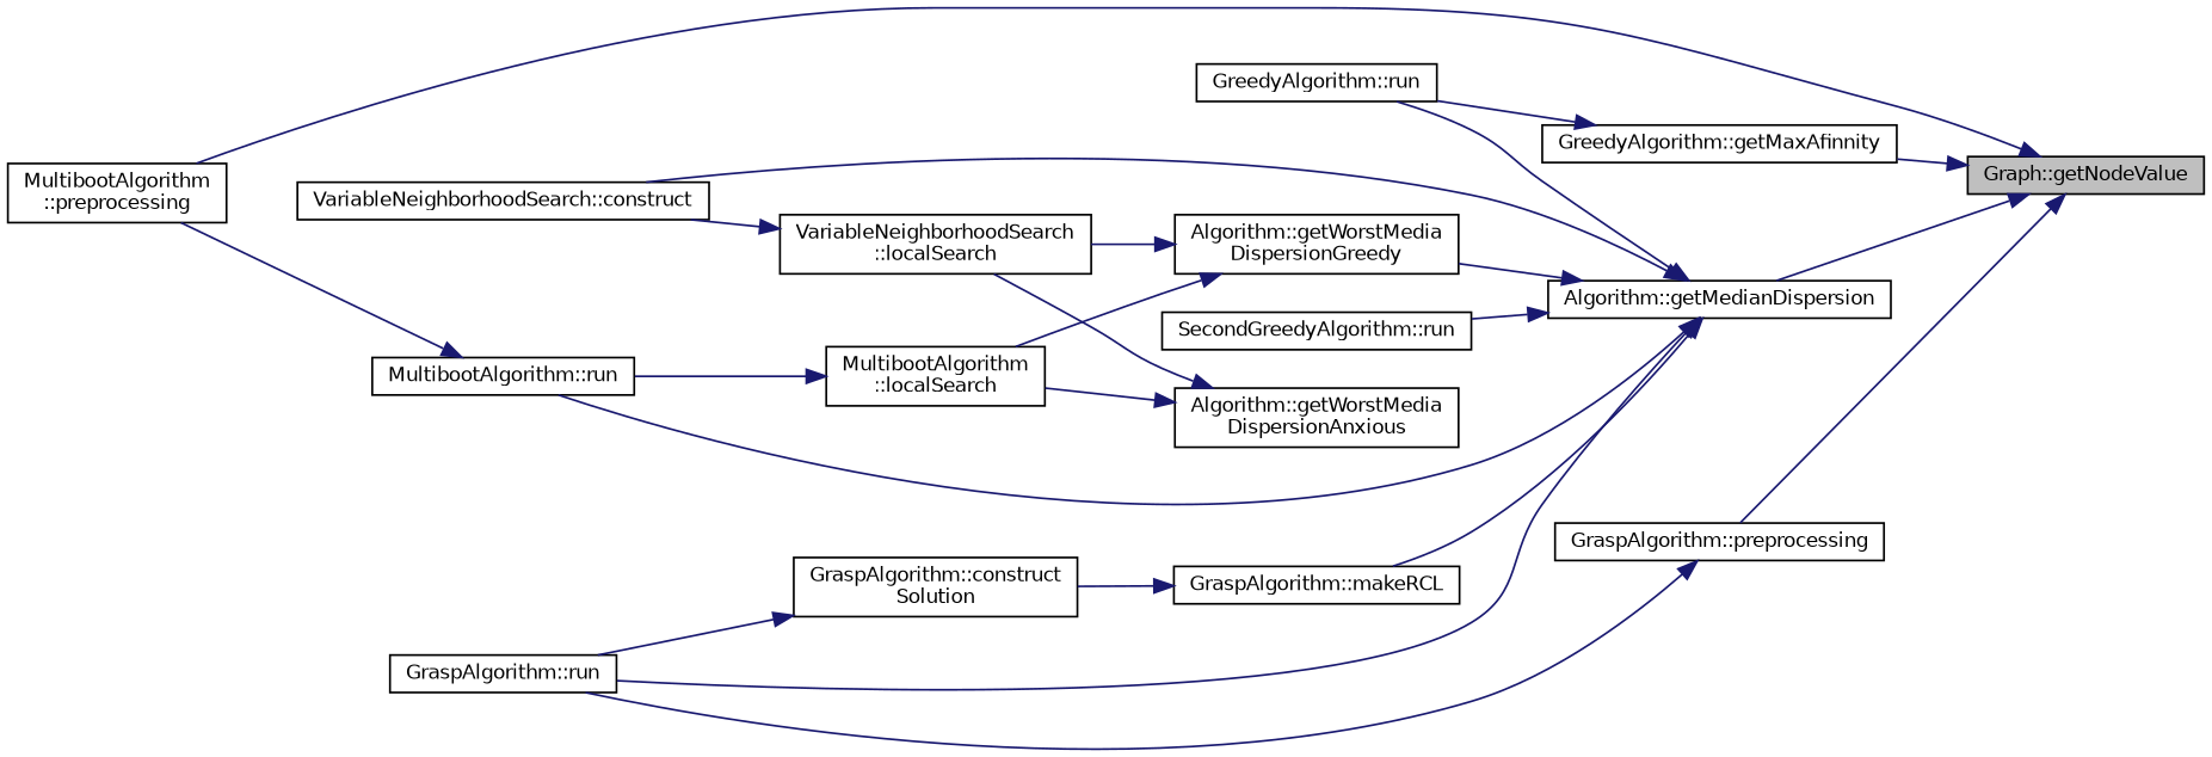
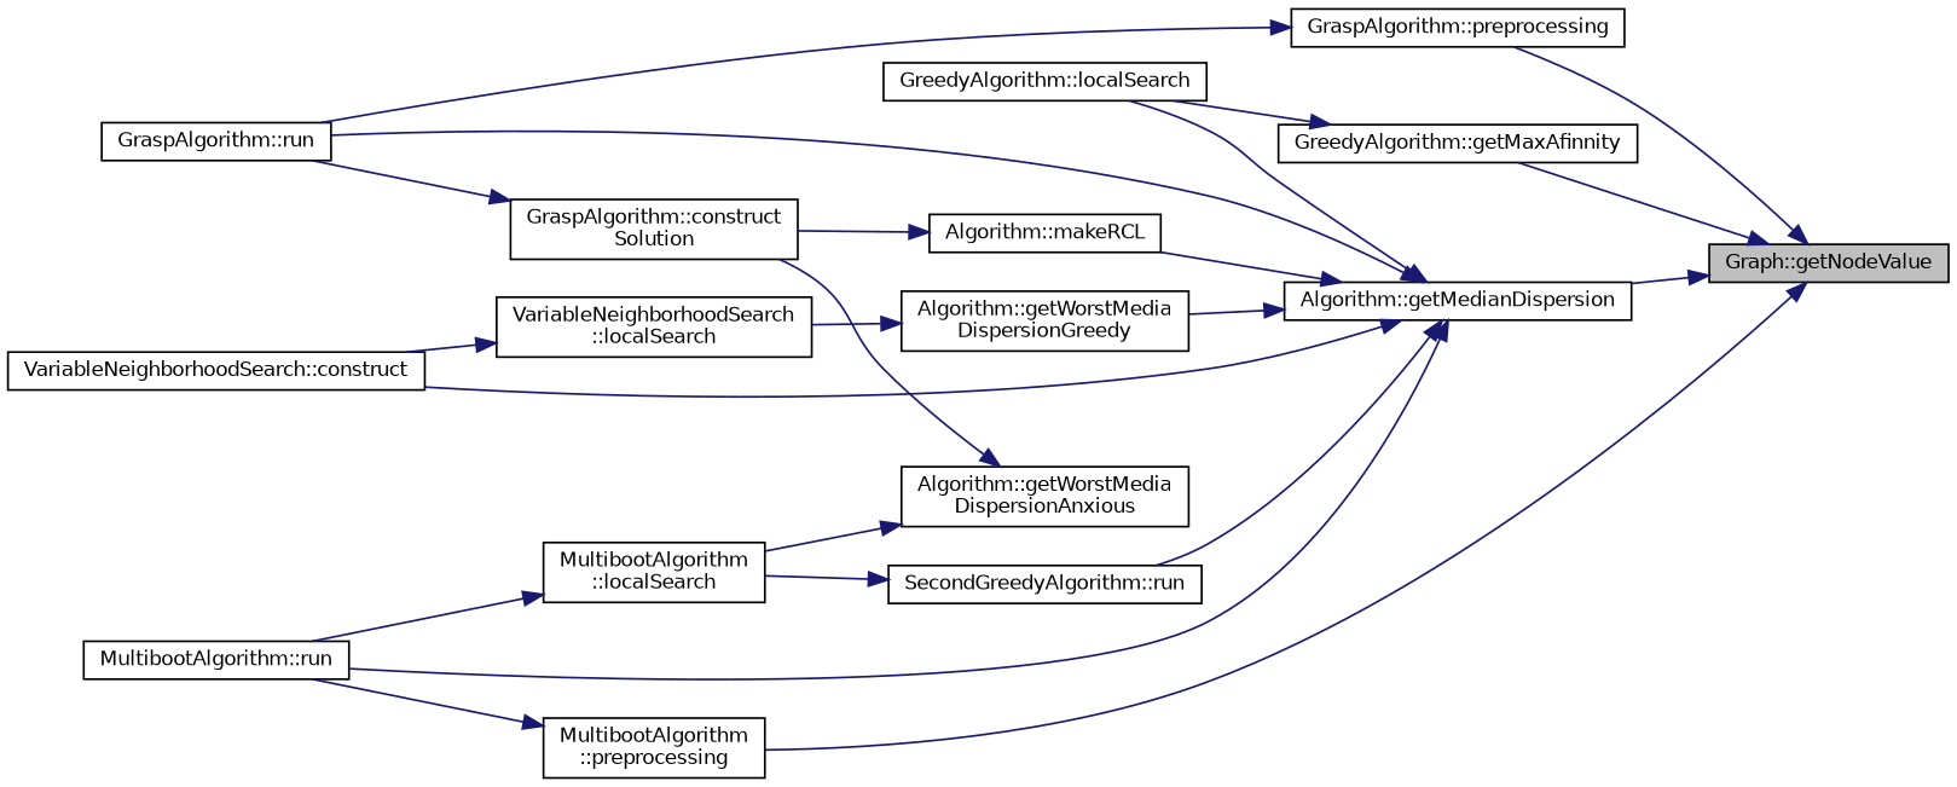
  digraph {
    rankdir=RL
    node [color=black fillcolor=white fontname=Helvetica fontsize=10 shape=record style=filled]
    edge [color=midnightblue dir=back fontname=Helvetica fontsize=10 labelfontname=Helvetica labelfontsize=10 style=solid]
    n1 [fillcolor=grey75 fontcolor=black height=0.2 label="Graph::getNodeValue" width=0.4]
    n2 [height=0.2 label="GreedyAlgorithm::getMaxAfinnity" width=0.4]
    n3 [height=0.2 label="Algorithm::getMedianDispersion" width=0.4]
    n4 [height=0.2 label="MultibootAlgorithm\l::preprocessing" width=0.4]
    n5 [height=0.2 label="GraspAlgorithm::preprocessing" width=0.4]
-   n6 [height=0.2 label="GreedyAlgorithm::run" width=0.4]
+   n6 [height=0.2 label="GreedyAlgorithm::localSearch" width=0.4]
    n7 [height=0.2 label="MultibootAlgorithm::run" width=0.4]
    n8 [height=0.2 label="VariableNeighborhoodSearch::construct" width=0.4]
    n9 [height=0.2 label="GraspAlgorithm::run" width=0.4]
    n10 [height=0.2 label="Algorithm::getWorstMedia\lDispersionGreedy" width=0.4]
-   n11 [height=0.2 label="GraspAlgorithm::makeRCL" width=0.4]
+   n11 [height=0.2 label="Algorithm::makeRCL" width=0.4]
    n12 [height=0.2 label="SecondGreedyAlgorithm::run" width=0.4]
    n13 [height=0.2 label="Algorithm::getWorstMedia\lDispersionAnxious" width=0.4]
    n14 [height=0.2 label="MultibootAlgorithm\l::localSearch" width=0.4]
    n15 [height=0.2 label="VariableNeighborhoodSearch\l::localSearch" width=0.4]
    n16 [height=0.2 label="GraspAlgorithm::construct\lSolution" width=0.4]
    n1 -> n2
    n1 -> n3
    n1 -> n4
    n1 -> n5
    n2 -> n6
    n3 -> n6
    n3 -> n7
    n3 -> n8
    n3 -> n9
    n3 -> n10
    n3 -> n11
    n3 -> n12
-   n7 -> n4
+   n4 -> n7
    n5 -> n9
-   n10 -> n14
+   n12 -> n14
    n10 -> n15
    n11 -> n16
    n13 -> n14
-   n13 -> n15
+   n13 -> n16
    n14 -> n7
    n15 -> n8
    n16 -> n9
  }
